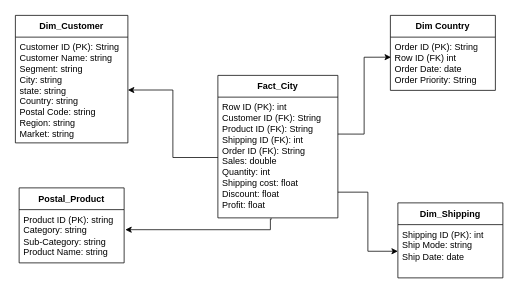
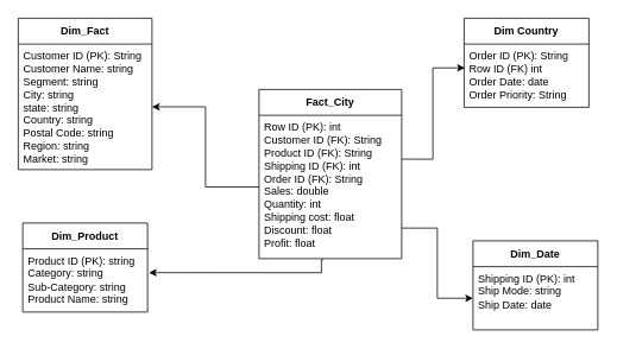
  <mxCell id="0" />
  <mxCell id="1" parent="0" />
  <mxCell id="2" value="Fact_City" style="swimlane;fontStyle=1;align=center;verticalAlign=middle;childLayout=stackLayout;horizontal=1;startSize=29;horizontalStack=0;resizeParent=1;resizeParentMax=0;resizeLast=0;collapsible=0;marginBottom=0;html=1;whiteSpace=wrap;" parent="1" vertex="1"><mxGeometry x="290" y="100" width="160" height="190" as="geometry" /></mxCell>
  <mxCell id="3" value="Row ID (PK):&lt;span style=&quot;&quot;&gt; &lt;/span&gt;int&lt;br&gt;Customer ID (FK): String&lt;br&gt;Product ID (FK): String&lt;br&gt;Shipping ID (FK): int&lt;br&gt;Order ID (FK): String&lt;br&gt;Sales: double&lt;br&gt;Quantity: int&lt;br&gt;Shipping cost: float&lt;br&gt;Discount: float&lt;br&gt;Profit: float&lt;br&gt;" style="text;html=1;strokeColor=none;fillColor=none;align=left;verticalAlign=top;spacingLeft=4;spacingRight=4;overflow=hidden;rotatable=0;points=[[0,0.5],[1,0.5]];portConstraint=eastwest;whiteSpace=wrap;" parent="2" vertex="1"><mxGeometry y="29" width="160" height="161" as="geometry" /></mxCell>
- <mxCell id="4" value="Dim_Customer" style="swimlane;fontStyle=1;align=center;verticalAlign=middle;childLayout=stackLayout;horizontal=1;startSize=29;horizontalStack=0;resizeParent=1;resizeParentMax=0;resizeLast=0;collapsible=0;marginBottom=0;html=1;whiteSpace=wrap;" parent="1" vertex="1"><mxGeometry x="20" y="20" width="150" height="170" as="geometry" /></mxCell>
+ <mxCell id="4" value="Dim_Fact" style="swimlane;fontStyle=1;align=center;verticalAlign=middle;childLayout=stackLayout;horizontal=1;startSize=29;horizontalStack=0;resizeParent=1;resizeParentMax=0;resizeLast=0;collapsible=0;marginBottom=0;html=1;whiteSpace=wrap;" parent="1" vertex="1"><mxGeometry x="20" y="20" width="150" height="170" as="geometry" /></mxCell>
  <mxCell id="5" value="Customer ID (PK): String&lt;br&gt;Customer Name: string&lt;br&gt;Segment: string&lt;br&gt;City: string&lt;br&gt;state: string&lt;br&gt;Country: string&lt;br&gt;Postal Code: string&lt;br&gt;Region: string&lt;br style=&quot;border-color: var(--border-color);&quot;&gt;Market: string" style="text;html=1;strokeColor=none;fillColor=none;align=left;verticalAlign=top;spacingLeft=4;spacingRight=4;overflow=hidden;rotatable=0;points=[[0,0.5],[1,0.5]];portConstraint=eastwest;whiteSpace=wrap;" parent="4" vertex="1"><mxGeometry y="29" width="150" height="141" as="geometry" /></mxCell>
- <mxCell id="6" value="Postal_Product" style="swimlane;fontStyle=1;align=center;verticalAlign=middle;childLayout=stackLayout;horizontal=1;startSize=29;horizontalStack=0;resizeParent=1;resizeParentMax=0;resizeLast=0;collapsible=0;marginBottom=0;html=1;whiteSpace=wrap;" parent="1" vertex="1"><mxGeometry x="25" y="250" width="140" height="100" as="geometry" /></mxCell>
+ <mxCell id="6" value="Dim_Product" style="swimlane;fontStyle=1;align=center;verticalAlign=middle;childLayout=stackLayout;horizontal=1;startSize=29;horizontalStack=0;resizeParent=1;resizeParentMax=0;resizeLast=0;collapsible=0;marginBottom=0;html=1;whiteSpace=wrap;" parent="1" vertex="1"><mxGeometry x="25" y="250" width="140" height="100" as="geometry" /></mxCell>
  <mxCell id="7" value="Product ID (PK): string&lt;br&gt;Category: string&lt;br&gt;Sub-Category: string&lt;br&gt;Product Name: string" style="text;html=1;strokeColor=none;fillColor=none;align=left;verticalAlign=top;spacingLeft=4;spacingRight=4;overflow=hidden;rotatable=0;points=[[0,0.5],[1,0.5]];portConstraint=eastwest;whiteSpace=wrap;" parent="6" vertex="1"><mxGeometry y="29" width="140" height="71" as="geometry" /></mxCell>
- <mxCell id="8" value="Dim_Shipping" style="swimlane;fontStyle=1;align=center;verticalAlign=middle;childLayout=stackLayout;horizontal=1;startSize=29;horizontalStack=0;resizeParent=1;resizeParentMax=0;resizeLast=0;collapsible=0;marginBottom=0;html=1;whiteSpace=wrap;" parent="1" vertex="1"><mxGeometry x="530" y="270" width="140" height="100" as="geometry" /></mxCell>
+ <mxCell id="8" value="Dim_Date" style="swimlane;fontStyle=1;align=center;verticalAlign=middle;childLayout=stackLayout;horizontal=1;startSize=29;horizontalStack=0;resizeParent=1;resizeParentMax=0;resizeLast=0;collapsible=0;marginBottom=0;html=1;whiteSpace=wrap;" parent="1" vertex="1"><mxGeometry x="530" y="270" width="140" height="100" as="geometry" /></mxCell>
  <mxCell id="9" value="Shipping ID (PK): int&lt;br&gt;Ship Mode: string&lt;br&gt;Ship Date: date&lt;br&gt;" style="text;html=1;strokeColor=none;fillColor=none;align=left;verticalAlign=top;spacingLeft=4;spacingRight=4;overflow=hidden;rotatable=0;points=[[0,0.5],[1,0.5]];portConstraint=eastwest;whiteSpace=wrap;" parent="8" vertex="1"><mxGeometry y="29" width="140" height="71" as="geometry" /></mxCell>
  <mxCell id="10" value="Dim Country" style="swimlane;fontStyle=1;align=center;verticalAlign=middle;childLayout=stackLayout;horizontal=1;startSize=29;horizontalStack=0;resizeParent=1;resizeParentMax=0;resizeLast=0;collapsible=0;marginBottom=0;html=1;whiteSpace=wrap;" parent="1" vertex="1"><mxGeometry x="520" y="20" width="140" height="100" as="geometry" /></mxCell>
  <mxCell id="11" value="Order ID (PK): String&lt;br&gt;Row ID (FK) int&lt;br&gt;Order Date: date&lt;br&gt;Order Priority: String" style="text;html=1;strokeColor=none;fillColor=none;align=left;verticalAlign=top;spacingLeft=4;spacingRight=4;overflow=hidden;rotatable=0;points=[[0,0.5],[1,0.5]];portConstraint=eastwest;whiteSpace=wrap;" parent="10" vertex="1"><mxGeometry y="29" width="140" height="71" as="geometry" /></mxCell>
  <mxCell id="12" value="" style="endArrow=classic;html=1;rounded=0;exitX=1;exitY=0.306;exitDx=0;exitDy=0;entryX=0.006;entryY=0.377;entryDx=0;entryDy=0;entryPerimeter=0;edgeStyle=orthogonalEdgeStyle;exitPerimeter=0;" parent="1" source="3" target="11" edge="1"><mxGeometry width="50" height="50" relative="1" as="geometry"><mxPoint x="600" y="210" as="sourcePoint" /><mxPoint x="650" y="160" as="targetPoint" /></mxGeometry></mxCell>
  <mxCell id="13" value="" style="endArrow=classic;html=1;rounded=0;exitX=1;exitY=0.787;exitDx=0;exitDy=0;exitPerimeter=0;entryX=0;entryY=0.5;entryDx=0;entryDy=0;edgeStyle=orthogonalEdgeStyle;" parent="1" source="3" target="9" edge="1"><mxGeometry width="50" height="50" relative="1" as="geometry"><mxPoint x="480" y="210" as="sourcePoint" /><mxPoint x="530" y="160" as="targetPoint" /></mxGeometry></mxCell>
  <mxCell id="14" value="" style="endArrow=classic;html=1;rounded=0;entryX=1.011;entryY=0.377;entryDx=0;entryDy=0;entryPerimeter=0;edgeStyle=orthogonalEdgeStyle;exitX=0.45;exitY=1.009;exitDx=0;exitDy=0;exitPerimeter=0;" parent="1" target="7" edge="1" source="3"><mxGeometry width="50" height="50" relative="1" as="geometry"><mxPoint x="360" y="270" as="sourcePoint" /><mxPoint x="530" y="160" as="targetPoint" /><Array as="points"><mxPoint x="360" y="291" /><mxPoint x="360" y="306" /></Array></mxGeometry></mxCell>
  <mxCell id="15" style="edgeStyle=orthogonalEdgeStyle;rounded=0;orthogonalLoop=1;jettySize=auto;html=1;entryX=1;entryY=0.5;entryDx=0;entryDy=0;" parent="1" source="3" target="5" edge="1"><mxGeometry relative="1" as="geometry" /></mxCell>
